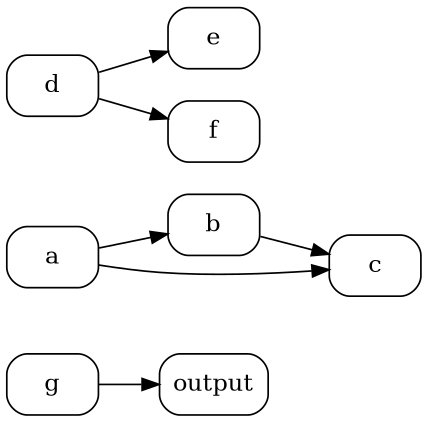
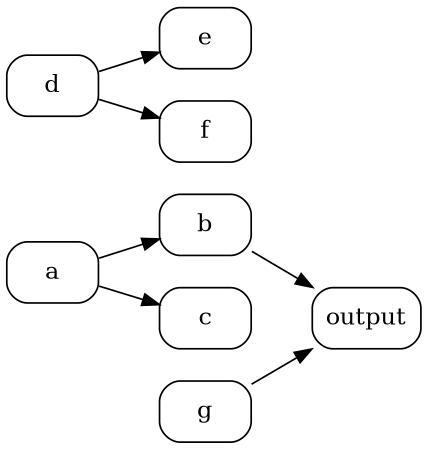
  digraph {
    rankdir=LR
    node [shape=Mrecord style=rounded]
    output [kind=output]
    a
    b
    c
    g [kind=add]
    d
    e
    f
    a -> b
    a -> c
-   b -> c
+   b -> output
    g -> output [headport=diffuse tailport=hi]
    d -> e
    d -> f
  }
